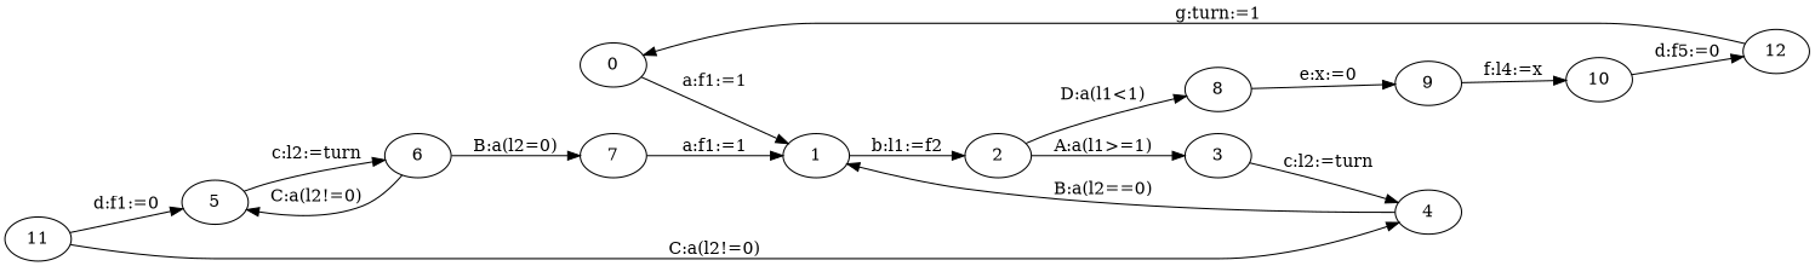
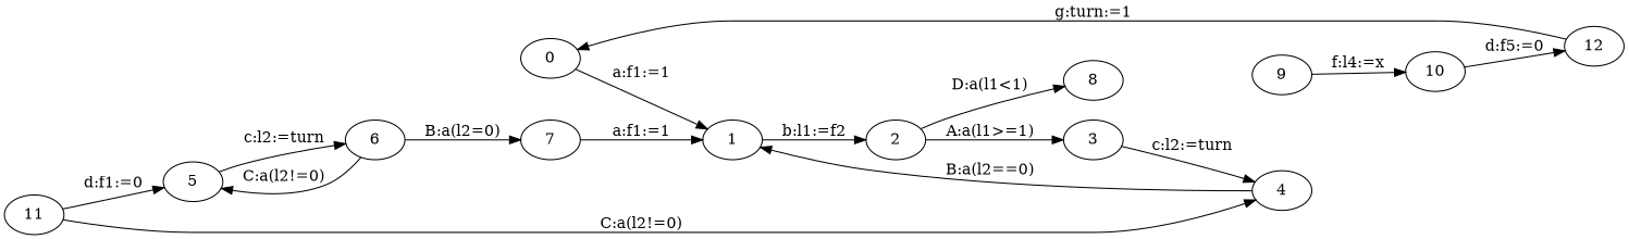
  digraph {
    rankdir=LR
    node [fixedsize=false regular=false]
    edge [constraint=true decorate=false labelfloat=false]
    n1 [label=0]
    n2 [label=1]
    n3 [label=2]
    n4 [label=3]
    n5 [label=8]
    n6 [label=4]
    n7 [label=9]
    n8 [label=11]
    n9 [label=5]
    n10 [label=6]
    n11 [label=7]
    n12 [label=10]
    n13 [label=12]
    n1 -> n2 [label="a:f1:=1"]
    n2 -> n3 [label="b:l1:=f2"]
    n3 -> n4 [label="A:a(l1>=1)"]
    n3 -> n5 [label="D:a(l1<1)"]
    n4 -> n6 [label="c:l2:=turn"]
-   n5 -> n7 [label="e:x:=0"]
    n6 -> n2 [label="B:a(l2==0)"]
    n7 -> n12 [label="f:l4:=x"]
    n8 -> n6 [label="C:a(l2!=0)"]
    n8 -> n9 [label="d:f1:=0"]
    n9 -> n10 [label="c:l2:=turn"]
    n10 -> n9 [label="C:a(l2!=0)"]
    n10 -> n11 [label="B:a(l2=0)"]
    n11 -> n2 [label="a:f1:=1"]
    n12 -> n13 [label="d:f5:=0"]
    n13 -> n1 [label="g:turn:=1"]
  }
